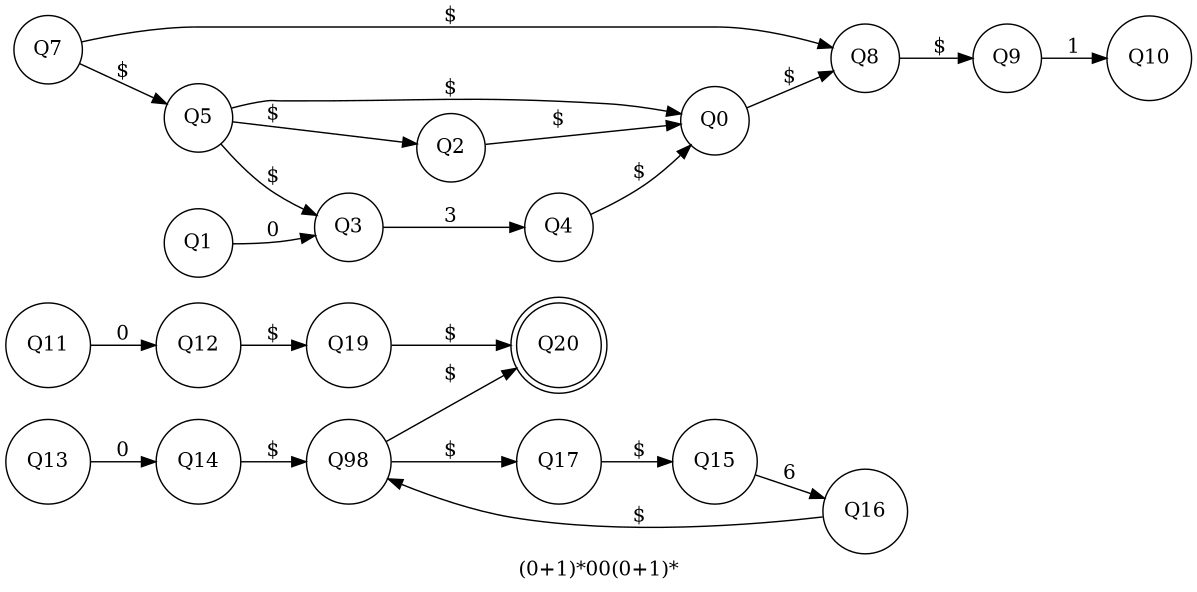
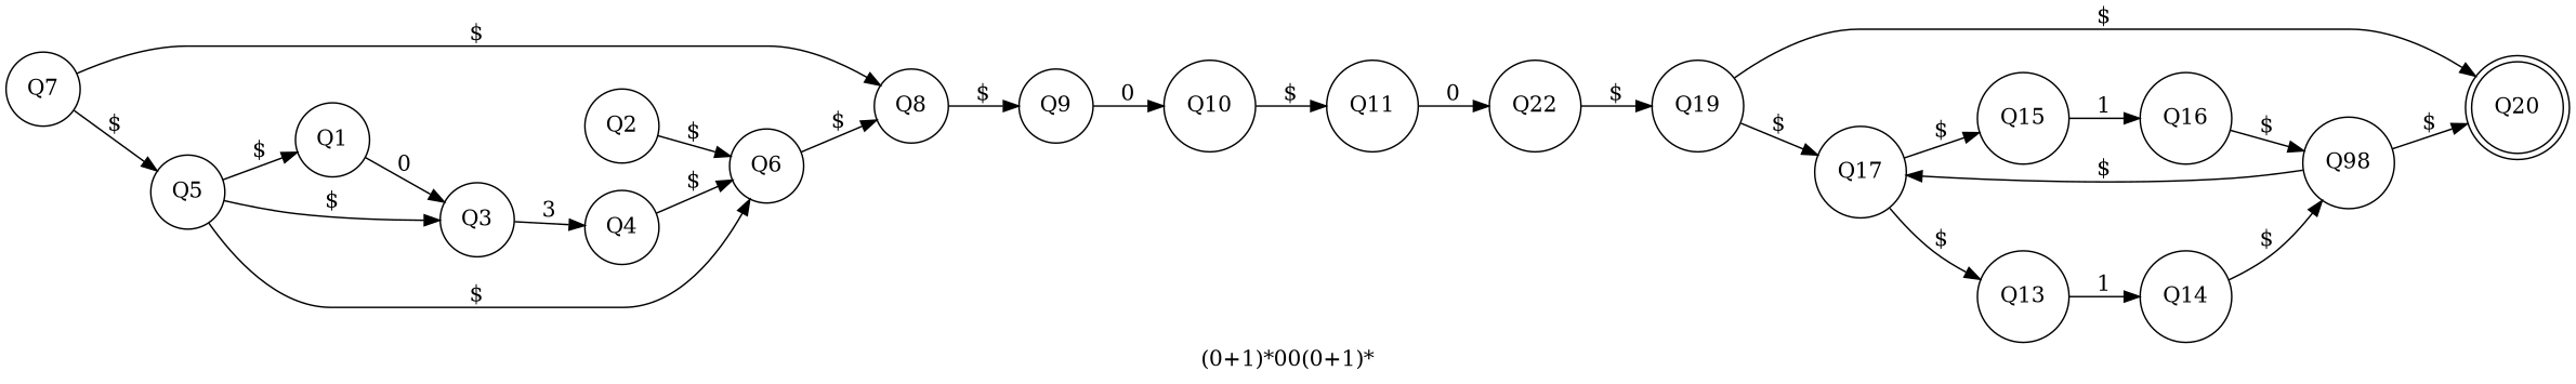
  digraph {
    fontname="DejaVu Serif"
    label="(0+1)*00(0+1)*"
    rankdir=LR
    node [fontname="DejaVu Serif" shape=circle]
    edge [fontname="DejaVu Serif"]
    Q20 [shape=doublecircle]
    Q1
    Q3
    Q2
-   Q6 [label=Q0]
+   Q6
    Q8
    Q4
    Q5
    Q9
    Q7
    Q10
    Q11
-   Q12
+   Q12 [label=Q22]
    Q19
    Q17
    Q13
    Q14
    n18 [label=Q98]
    Q15
    Q16
    Q1 -> Q3 [label=0]
    Q3 -> Q4 [label=3]
    Q2 -> Q6 [label="$"]
    Q6 -> Q8 [label="$"]
    Q8 -> Q9 [label="$"]
    Q4 -> Q6 [label="$"]
-   Q5 -> Q2 [label="$"]
+   Q5 -> Q1 [label="$"]
    Q5 -> Q3 [label="$"]
    Q5 -> Q6 [label="$"]
-   Q9 -> Q10 [label=1]
+   Q9 -> Q10 [label=0]
    Q7 -> Q8 [label="$"]
    Q7 -> Q5 [label="$"]
+   Q10 -> Q11 [label="$"]
    Q11 -> Q12 [label=0]
    Q12 -> Q19 [label="$"]
    Q19 -> Q20 [label="$"]
+   Q19 -> Q17 [label="$"]
+   Q17 -> Q13 [label="$"]
    Q17 -> Q15 [label="$"]
-   Q13 -> Q14 [label=0]
+   Q13 -> Q14 [label=1]
    Q14 -> n18 [label="$"]
    n18 -> Q20 [label="$"]
    n18 -> Q17 [label="$"]
-   Q15 -> Q16 [label=6]
+   Q15 -> Q16 [label=1]
    Q16 -> n18 [label="$"]
  }
